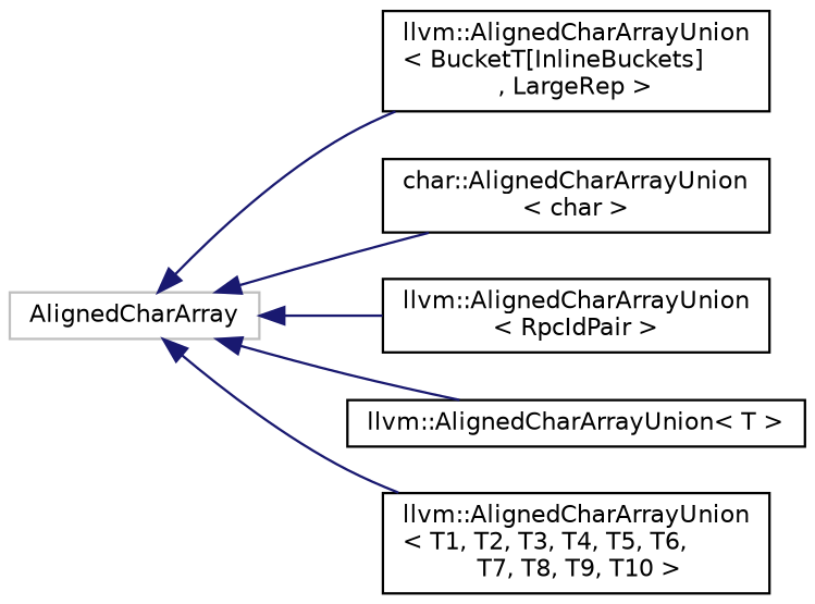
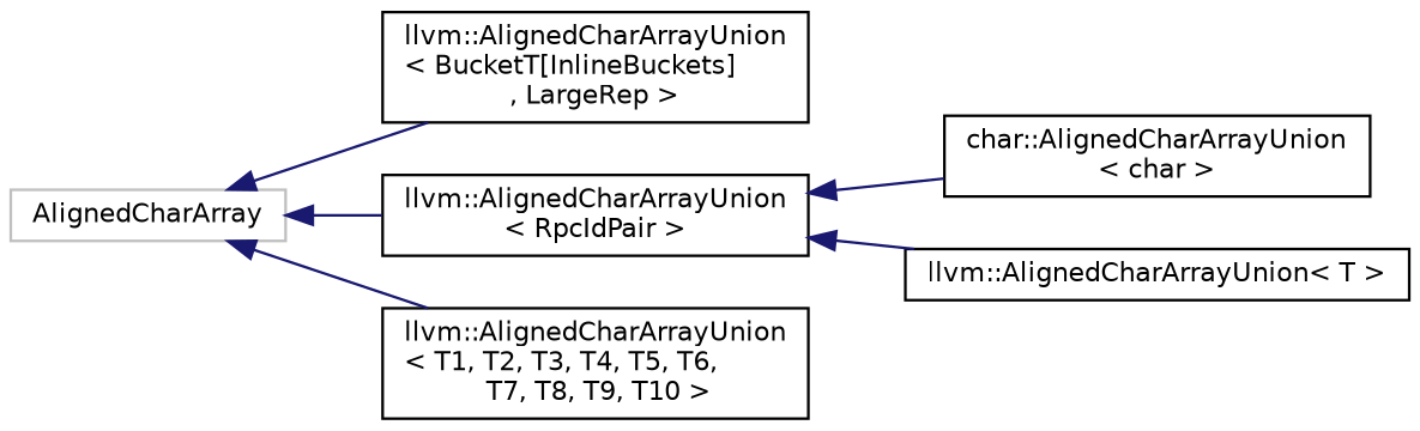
  digraph {
    rankdir=LR
    node [color=black fillcolor=white fontname=Helvetica fontsize=10 shape=record style=filled]
    edge [color=midnightblue dir=back fontname=Helvetica fontsize=10 labelfontname=Helvetica labelfontsize=10 style=solid]
    n1 [color=grey75 height=0.2 label=AlignedCharArray width=0.4]
    n2 [height=0.2 label="llvm::AlignedCharArrayUnion\l\< BucketT[InlineBuckets]\l, LargeRep \>" width=0.4]
    n3 [height=0.2 label="char::AlignedCharArrayUnion\l\< char \>" width=0.4]
    n4 [height=0.2 label="llvm::AlignedCharArrayUnion\l\< RpcIdPair \>" width=0.4]
    n5 [height=0.2 label="llvm::AlignedCharArrayUnion\< T \>" width=0.4]
    n6 [height=0.2 label="llvm::AlignedCharArrayUnion\l\< T1, T2, T3, T4, T5, T6,\l T7, T8, T9, T10 \>" width=0.4]
    n1 -> n2
-   n1 -> n3
+   n4 -> n3
    n1 -> n4
-   n1 -> n5
+   n4 -> n5
    n1 -> n6
  }
